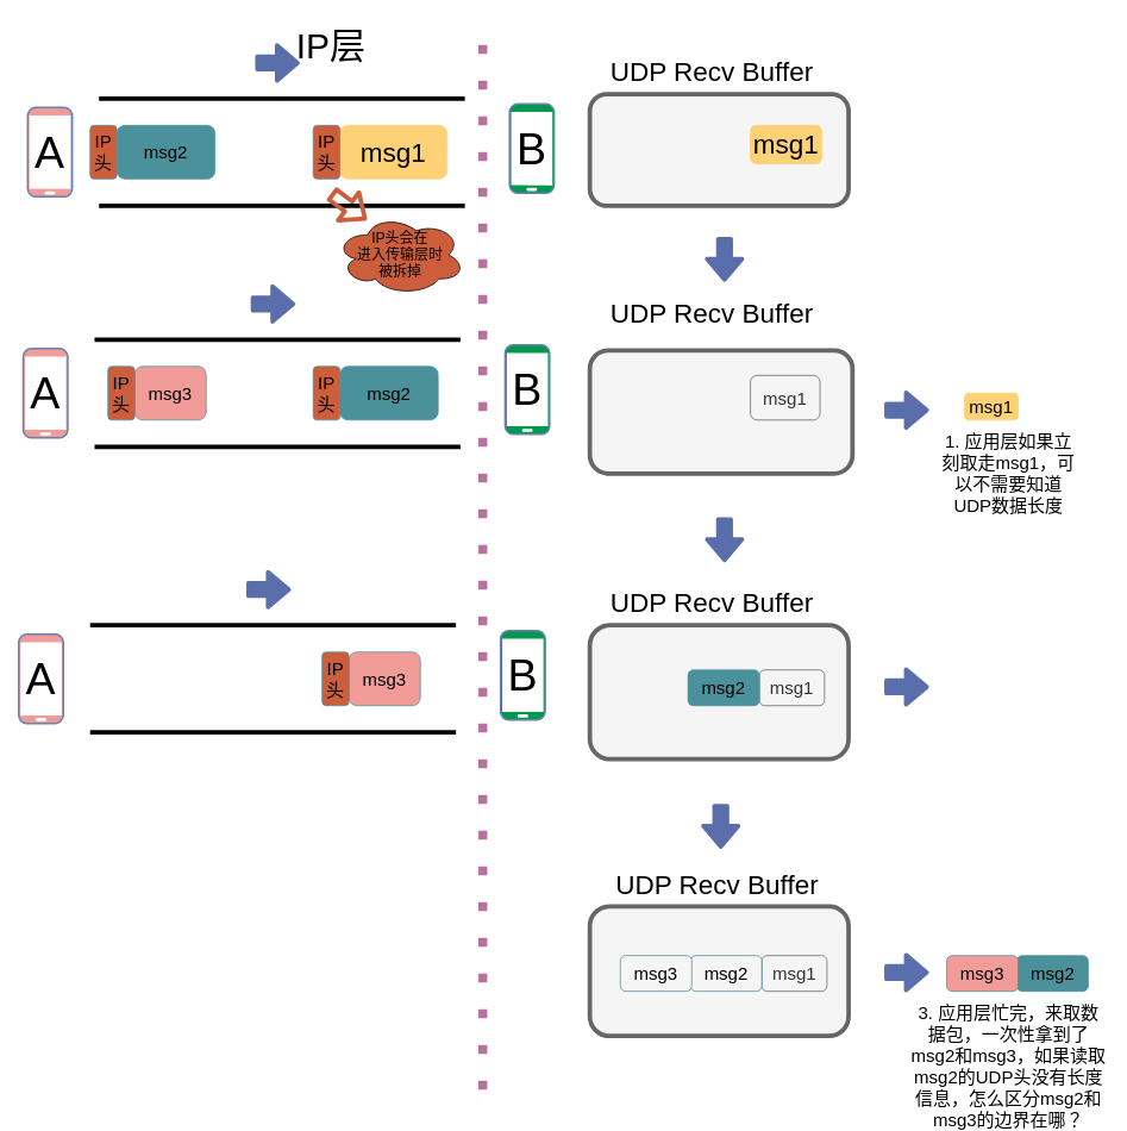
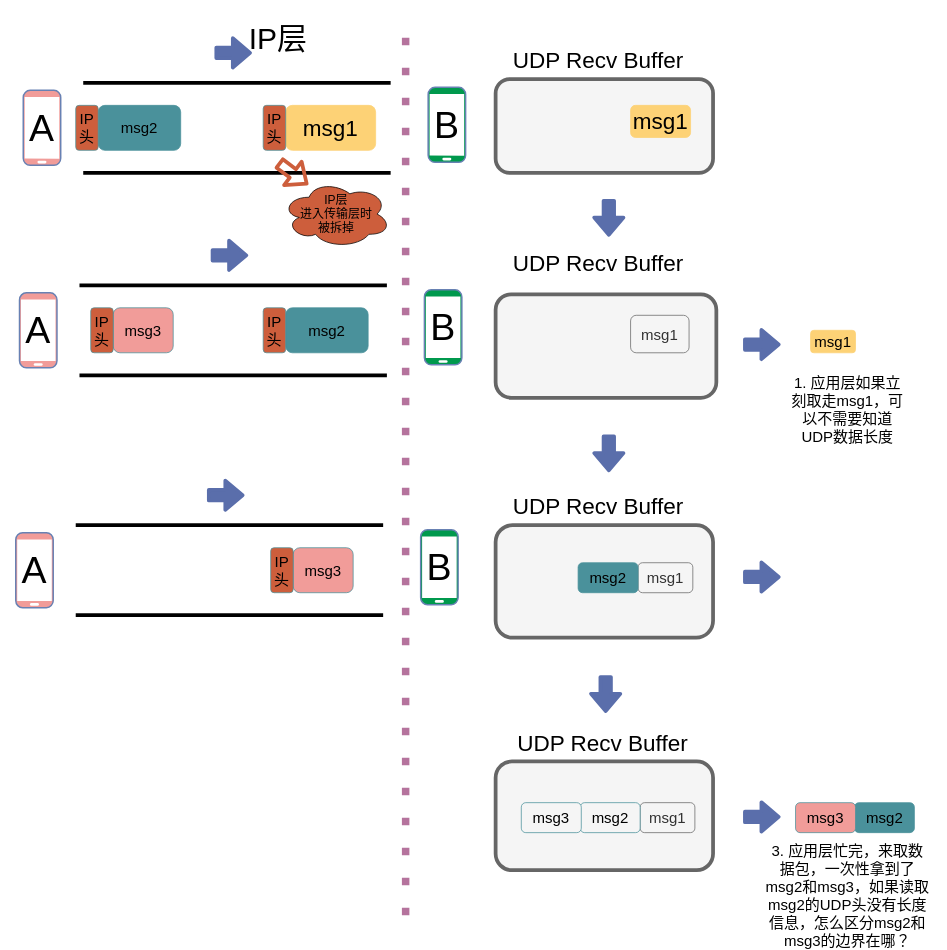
  <mxCell id="0" />
  <mxCell id="1" parent="0" />
  <mxCell id="2" value="" style="rounded=1;whiteSpace=wrap;html=1;strokeColor=#666666;strokeWidth=5;fillColor=#f5f5f5;fontColor=#333333;" parent="1" vertex="1"><mxGeometry x="660" y="392" width="294.39" height="138" as="geometry" /></mxCell>
  <mxCell id="3" value="" style="rounded=1;whiteSpace=wrap;html=1;strokeColor=#666666;strokeWidth=5;fillColor=#f5f5f5;fontColor=#333333;" parent="1" vertex="1"><mxGeometry x="660" y="700" width="290" height="150" as="geometry" /></mxCell>
  <mxCell id="4" value="&lt;font style=&quot;font-size: 30px&quot;&gt;UDP Recv Buffer&lt;/font&gt;" style="text;html=1;strokeColor=none;fillColor=none;align=center;verticalAlign=middle;whiteSpace=wrap;rounded=0;" parent="1" vertex="1"><mxGeometry x="681.5" y="665" width="230" height="20" as="geometry" /></mxCell>
  <mxCell id="5" value="" style="rounded=1;whiteSpace=wrap;html=1;strokeColor=#666666;strokeWidth=5;fillColor=#f5f5f5;fontColor=#333333;" parent="1" vertex="1"><mxGeometry x="660" y="105" width="290" height="125" as="geometry" /></mxCell>
  <mxCell id="6" value="&lt;font style=&quot;font-size: 20px&quot;&gt;msg2&lt;/font&gt;" style="rounded=1;whiteSpace=wrap;html=1;fillColor=#4A919B;strokeColor=#4A919B;" parent="1" vertex="1"><mxGeometry x="130" y="140" width="110" height="60" as="geometry" /></mxCell>
  <mxCell id="7" value="&lt;font style=&quot;font-size: 30px&quot;&gt;msg1&lt;/font&gt;" style="rounded=1;whiteSpace=wrap;html=1;fillColor=#FDD276;strokeColor=#FDD276;" parent="1" vertex="1"><mxGeometry x="380" y="140" width="120" height="60" as="geometry" /></mxCell>
  <mxCell id="8" value="" style="endArrow=none;html=1;strokeWidth=5;" parent="1" edge="1"><mxGeometry width="50" height="50" relative="1" as="geometry"><mxPoint x="110" y="230" as="sourcePoint" /><mxPoint x="520" y="230" as="targetPoint" /></mxGeometry></mxCell>
  <mxCell id="9" value="" style="endArrow=none;html=1;strokeWidth=5;" parent="1" edge="1"><mxGeometry width="50" height="50" relative="1" as="geometry"><mxPoint x="110" y="110" as="sourcePoint" /><mxPoint x="520" y="110" as="targetPoint" /></mxGeometry></mxCell>
  <mxCell id="10" value="" style="fontColor=#0066CC;verticalAlign=top;verticalLabelPosition=bottom;labelPosition=center;align=center;html=1;outlineConnect=0;strokeColor=#6881B3;gradientColor=none;gradientDirection=north;strokeWidth=2;shape=mxgraph.networks.mobile;fillColor=#F19C99;" parent="1" vertex="1"><mxGeometry x="30" y="120" width="50" height="100" as="geometry" /></mxCell>
  <mxCell id="11" value="&lt;font style=&quot;font-size: 50px&quot;&gt;A&lt;/font&gt;" style="text;html=1;strokeColor=none;fillColor=none;align=center;verticalAlign=middle;whiteSpace=wrap;rounded=0;" parent="1" vertex="1"><mxGeometry x="35" y="160" width="40" height="20" as="geometry" /></mxCell>
  <mxCell id="12" value="" style="fontColor=#0066CC;verticalAlign=top;verticalLabelPosition=bottom;labelPosition=center;align=center;html=1;outlineConnect=0;strokeColor=#6881B3;gradientColor=none;gradientDirection=north;strokeWidth=2;shape=mxgraph.networks.mobile;fillColor=#00994D;" parent="1" vertex="1"><mxGeometry x="570" y="116" width="50" height="100" as="geometry" /></mxCell>
  <mxCell id="13" value="&lt;font style=&quot;font-size: 50px&quot;&gt;B&lt;/font&gt;" style="text;html=1;strokeColor=none;fillColor=none;align=center;verticalAlign=middle;whiteSpace=wrap;rounded=0;" parent="1" vertex="1"><mxGeometry x="575" y="156" width="40" height="20" as="geometry" /></mxCell>
  <mxCell id="14" value="" style="shape=flexArrow;endArrow=classic;html=1;strokeWidth=5;strokeColor=#5A6EAB;fillColor=#5A6EAB;" parent="1" edge="1"><mxGeometry width="50" height="50" relative="1" as="geometry"><mxPoint x="285" y="70" as="sourcePoint" /><mxPoint x="335" y="70" as="targetPoint" /></mxGeometry></mxCell>
  <mxCell id="15" value="&lt;font style=&quot;font-size: 20px&quot;&gt;msg2&lt;/font&gt;" style="rounded=1;whiteSpace=wrap;html=1;fillColor=#4A919B;strokeColor=#4A919B;" parent="1" vertex="1"><mxGeometry x="380" y="410" width="110" height="60" as="geometry" /></mxCell>
  <mxCell id="16" value="" style="endArrow=none;html=1;strokeWidth=5;" parent="1" edge="1"><mxGeometry width="50" height="50" relative="1" as="geometry"><mxPoint x="105" y="500" as="sourcePoint" /><mxPoint x="515" y="500" as="targetPoint" /></mxGeometry></mxCell>
  <mxCell id="17" value="" style="endArrow=none;html=1;strokeWidth=5;" parent="1" edge="1"><mxGeometry width="50" height="50" relative="1" as="geometry"><mxPoint x="105" y="380" as="sourcePoint" /><mxPoint x="515" y="380" as="targetPoint" /></mxGeometry></mxCell>
  <mxCell id="18" value="" style="fontColor=#0066CC;verticalAlign=top;verticalLabelPosition=bottom;labelPosition=center;align=center;html=1;outlineConnect=0;strokeColor=#6881B3;gradientColor=none;gradientDirection=north;strokeWidth=2;shape=mxgraph.networks.mobile;fillColor=#F19C99;" parent="1" vertex="1"><mxGeometry x="25" y="390" width="50" height="100" as="geometry" /></mxCell>
  <mxCell id="19" value="&lt;font style=&quot;font-size: 50px&quot;&gt;A&lt;/font&gt;" style="text;html=1;strokeColor=none;fillColor=none;align=center;verticalAlign=middle;whiteSpace=wrap;rounded=0;" parent="1" vertex="1"><mxGeometry x="30" y="430" width="40" height="20" as="geometry" /></mxCell>
  <mxCell id="20" value="" style="fontColor=#0066CC;verticalAlign=top;verticalLabelPosition=bottom;labelPosition=center;align=center;html=1;outlineConnect=0;strokeColor=#6881B3;gradientColor=none;gradientDirection=north;strokeWidth=2;shape=mxgraph.networks.mobile;fillColor=#00994D;" parent="1" vertex="1"><mxGeometry x="565" y="386" width="50" height="100" as="geometry" /></mxCell>
  <mxCell id="21" value="&lt;font style=&quot;font-size: 50px&quot;&gt;B&lt;/font&gt;" style="text;html=1;strokeColor=none;fillColor=none;align=center;verticalAlign=middle;whiteSpace=wrap;rounded=0;" parent="1" vertex="1"><mxGeometry x="570" y="426" width="40" height="20" as="geometry" /></mxCell>
  <mxCell id="22" value="" style="shape=flexArrow;endArrow=classic;html=1;strokeWidth=5;strokeColor=#5A6EAB;fillColor=#5A6EAB;" parent="1" edge="1"><mxGeometry width="50" height="50" relative="1" as="geometry"><mxPoint x="280" y="340" as="sourcePoint" /><mxPoint x="330" y="340" as="targetPoint" /></mxGeometry></mxCell>
  <mxCell id="23" value="&lt;font style=&quot;font-size: 20px&quot;&gt;msg3&lt;/font&gt;" style="rounded=1;whiteSpace=wrap;html=1;strokeColor=#4A919B;fillColor=#F19C99;" parent="1" vertex="1"><mxGeometry x="150" y="410" width="80" height="60" as="geometry" /></mxCell>
  <mxCell id="24" value="&lt;font style=&quot;font-size: 20px&quot;&gt;msg1&lt;/font&gt;" style="rounded=1;whiteSpace=wrap;html=1;fillColor=#f5f5f5;strokeColor=#666666;sketch=0;fontColor=#333333;" parent="1" vertex="1"><mxGeometry x="840" y="420" width="78" height="50" as="geometry" /></mxCell>
  <mxCell id="25" value="" style="endArrow=none;html=1;strokeWidth=5;" parent="1" edge="1"><mxGeometry width="50" height="50" relative="1" as="geometry"><mxPoint x="100" y="820" as="sourcePoint" /><mxPoint x="510" y="820" as="targetPoint" /></mxGeometry></mxCell>
  <mxCell id="26" value="" style="endArrow=none;html=1;strokeWidth=5;" parent="1" edge="1"><mxGeometry width="50" height="50" relative="1" as="geometry"><mxPoint x="100" y="700" as="sourcePoint" /><mxPoint x="510" y="700" as="targetPoint" /></mxGeometry></mxCell>
  <mxCell id="27" value="" style="fontColor=#0066CC;verticalAlign=top;verticalLabelPosition=bottom;labelPosition=center;align=center;html=1;outlineConnect=0;strokeColor=#6881B3;gradientColor=none;gradientDirection=north;strokeWidth=2;shape=mxgraph.networks.mobile;fillColor=#F19C99;" parent="1" vertex="1"><mxGeometry x="20" y="710" width="50" height="100" as="geometry" /></mxCell>
  <mxCell id="28" value="&lt;font style=&quot;font-size: 50px&quot;&gt;A&lt;/font&gt;" style="text;html=1;strokeColor=none;fillColor=none;align=center;verticalAlign=middle;whiteSpace=wrap;rounded=0;" parent="1" vertex="1"><mxGeometry x="25" y="750" width="40" height="20" as="geometry" /></mxCell>
  <mxCell id="29" value="" style="fontColor=#0066CC;verticalAlign=top;verticalLabelPosition=bottom;labelPosition=center;align=center;html=1;outlineConnect=0;strokeColor=#6881B3;gradientColor=none;gradientDirection=north;strokeWidth=2;shape=mxgraph.networks.mobile;fillColor=#00994D;" parent="1" vertex="1"><mxGeometry x="560" y="706" width="50" height="100" as="geometry" /></mxCell>
  <mxCell id="30" value="&lt;font style=&quot;font-size: 50px&quot;&gt;B&lt;/font&gt;" style="text;html=1;strokeColor=none;fillColor=none;align=center;verticalAlign=middle;whiteSpace=wrap;rounded=0;" parent="1" vertex="1"><mxGeometry x="565" y="746" width="40" height="20" as="geometry" /></mxCell>
  <mxCell id="31" value="" style="shape=flexArrow;endArrow=classic;html=1;strokeWidth=5;strokeColor=#5A6EAB;fillColor=#5A6EAB;" parent="1" edge="1"><mxGeometry width="50" height="50" relative="1" as="geometry"><mxPoint x="275" y="660" as="sourcePoint" /><mxPoint x="325" y="660" as="targetPoint" /></mxGeometry></mxCell>
  <mxCell id="32" value="&lt;font style=&quot;font-size: 20px&quot;&gt;msg3&lt;/font&gt;" style="rounded=1;whiteSpace=wrap;html=1;strokeColor=#4A919B;fillColor=#F19C99;" parent="1" vertex="1"><mxGeometry x="390" y="730" width="80" height="60" as="geometry" /></mxCell>
  <mxCell id="33" value="&lt;font style=&quot;font-size: 20px&quot;&gt;msg1&lt;/font&gt;" style="rounded=1;whiteSpace=wrap;html=1;fillColor=#f5f5f5;strokeColor=#666666;fontColor=#333333;" parent="1" vertex="1"><mxGeometry x="850" y="750" width="73" height="40" as="geometry" /></mxCell>
  <mxCell id="34" value="&lt;font style=&quot;font-size: 20px&quot;&gt;msg2&lt;/font&gt;" style="rounded=1;whiteSpace=wrap;html=1;fillColor=#4A919B;strokeColor=#4A919B;" parent="1" vertex="1"><mxGeometry x="770" y="750" width="80" height="40" as="geometry" /></mxCell>
  <mxCell id="35" value="&lt;font style=&quot;font-size: 30px&quot;&gt;UDP Recv Buffer&lt;/font&gt;" style="text;html=1;strokeColor=none;fillColor=none;align=center;verticalAlign=middle;whiteSpace=wrap;rounded=0;" parent="1" vertex="1"><mxGeometry x="681.5" y="70" width="230" height="20" as="geometry" /></mxCell>
  <mxCell id="36" value="" style="rounded=1;whiteSpace=wrap;html=1;strokeColor=#666666;strokeWidth=5;fillColor=#f5f5f5;fontColor=#333333;" parent="1" vertex="1"><mxGeometry x="660" y="1015" width="290" height="145" as="geometry" /></mxCell>
  <mxCell id="37" value="&lt;font style=&quot;font-size: 30px&quot;&gt;UDP Recv Buffer&lt;/font&gt;" style="text;html=1;strokeColor=none;fillColor=none;align=center;verticalAlign=middle;whiteSpace=wrap;rounded=0;" parent="1" vertex="1"><mxGeometry x="688" y="980" width="230" height="20" as="geometry" /></mxCell>
  <mxCell id="38" value="&lt;font style=&quot;font-size: 30px&quot;&gt;UDP Recv Buffer&lt;/font&gt;" style="text;html=1;strokeColor=none;fillColor=none;align=center;verticalAlign=middle;whiteSpace=wrap;rounded=0;" parent="1" vertex="1"><mxGeometry x="681.5" y="340" width="230" height="20" as="geometry" /></mxCell>
  <mxCell id="39" value="" style="shape=flexArrow;endArrow=classic;html=1;strokeWidth=5;strokeColor=#5A6EAB;fillColor=#5A6EAB;" parent="1" edge="1"><mxGeometry width="50" height="50" relative="1" as="geometry"><mxPoint x="811" y="264.85" as="sourcePoint" /><mxPoint x="811" y="315.14" as="targetPoint" /></mxGeometry></mxCell>
  <mxCell id="40" value="" style="shape=flexArrow;endArrow=classic;html=1;strokeWidth=5;strokeColor=#5A6EAB;fillColor=#5A6EAB;" parent="1" edge="1"><mxGeometry width="50" height="50" relative="1" as="geometry"><mxPoint x="811" y="579" as="sourcePoint" /><mxPoint x="811" y="629.29" as="targetPoint" /></mxGeometry></mxCell>
  <mxCell id="41" value="" style="shape=flexArrow;endArrow=classic;html=1;strokeWidth=5;strokeColor=#5A6EAB;fillColor=#5A6EAB;" parent="1" edge="1"><mxGeometry width="50" height="50" relative="1" as="geometry"><mxPoint x="806.78" y="900" as="sourcePoint" /><mxPoint x="806.78" y="950.29" as="targetPoint" /></mxGeometry></mxCell>
  <mxCell id="42" value="&lt;font style=&quot;font-size: 20px&quot;&gt;msg1&lt;/font&gt;" style="rounded=1;whiteSpace=wrap;html=1;fillColor=#FDD276;strokeColor=#FDD276;" parent="1" vertex="1"><mxGeometry x="1080" y="440" width="60" height="30" as="geometry" /></mxCell>
- <mxCell id="43" value="&lt;font style=&quot;font-size: 20px&quot;&gt;1. 应用层如果立刻取走msg1，可以不需要知道UDP数据长度&lt;/font&gt;" style="text;html=1;strokeColor=none;fillColor=none;align=center;verticalAlign=middle;whiteSpace=wrap;rounded=0;" parent="1" vertex="1"><mxGeometry x="1047.5" y="480" width="162.5" height="100" as="geometry" /></mxCell>
+ <mxCell id="43" value="&lt;font style=&quot;font-size: 20px&quot;&gt;1. 应用层如果立刻取走msg1，可以不需要知道UDP数据长度&lt;/font&gt;" style="text;html=1;strokeColor=none;fillColor=none;align=center;verticalAlign=middle;whiteSpace=wrap;rounded=0;" parent="1" vertex="1"><mxGeometry x="1047.5" y="495" width="162.5" height="100" as="geometry" /></mxCell>
  <mxCell id="44" value="" style="shape=flexArrow;endArrow=classic;html=1;strokeWidth=5;strokeColor=#5A6EAB;fillColor=#5A6EAB;" parent="1" edge="1"><mxGeometry width="50" height="50" relative="1" as="geometry"><mxPoint x="990" y="459" as="sourcePoint" /><mxPoint x="1040" y="459" as="targetPoint" /></mxGeometry></mxCell>
  <mxCell id="45" value="" style="shape=flexArrow;endArrow=classic;html=1;strokeWidth=5;strokeColor=#5A6EAB;fillColor=#5A6EAB;" parent="1" edge="1"><mxGeometry width="50" height="50" relative="1" as="geometry"><mxPoint x="990" y="769" as="sourcePoint" /><mxPoint x="1040" y="769" as="targetPoint" /></mxGeometry></mxCell>
  <mxCell id="46" value="&lt;font style=&quot;font-size: 20px&quot;&gt;3. 应用层忙完，来取数据包，一次性拿到了msg2和msg3，如果读取msg2的UDP头没有长度信息，怎么区分msg2和msg3的边界在哪？&lt;/font&gt;" style="text;html=1;strokeColor=none;fillColor=none;align=center;verticalAlign=middle;whiteSpace=wrap;rounded=0;" parent="1" vertex="1"><mxGeometry x="1017.5" y="1140" width="222.5" height="105" as="geometry" /></mxCell>
  <mxCell id="47" value="" style="shape=flexArrow;endArrow=classic;html=1;strokeWidth=5;strokeColor=#5A6EAB;fillColor=#5A6EAB;fontSize=20;" parent="1" edge="1"><mxGeometry width="50" height="50" relative="1" as="geometry"><mxPoint x="990" y="1089" as="sourcePoint" /><mxPoint x="1040" y="1089" as="targetPoint" /></mxGeometry></mxCell>
  <mxCell id="48" value="&lt;font style=&quot;font-size: 20px&quot;&gt;msg2&lt;/font&gt;" style="rounded=1;whiteSpace=wrap;html=1;fillColor=#4A919B;strokeColor=#4A919B;" parent="1" vertex="1"><mxGeometry x="1138.5" y="1070" width="80" height="40" as="geometry" /></mxCell>
  <mxCell id="49" value="&lt;font style=&quot;font-size: 20px;&quot;&gt;msg3&lt;/font&gt;" style="rounded=1;whiteSpace=wrap;html=1;strokeColor=#4A919B;fillColor=#F19C99;fontSize=20;" parent="1" vertex="1"><mxGeometry x="1060" y="1070" width="80" height="40" as="geometry" /></mxCell>
  <mxCell id="50" value="&lt;font style=&quot;font-size: 20px&quot;&gt;msg1&lt;/font&gt;" style="rounded=1;whiteSpace=wrap;html=1;fillColor=#f5f5f5;strokeColor=#666666;fontColor=#333333;" parent="1" vertex="1"><mxGeometry x="852.75" y="1070" width="73" height="40" as="geometry" /></mxCell>
  <mxCell id="51" value="&lt;font style=&quot;font-size: 20px&quot;&gt;msg2&lt;/font&gt;" style="rounded=1;whiteSpace=wrap;html=1;strokeColor=#4A919B;fillColor=#F5F5F5;" parent="1" vertex="1"><mxGeometry x="772.75" y="1070" width="80" height="40" as="geometry" /></mxCell>
  <mxCell id="52" value="&lt;font style=&quot;font-size: 20px;&quot;&gt;msg3&lt;/font&gt;" style="rounded=1;whiteSpace=wrap;html=1;strokeColor=#4A919B;fontSize=20;fillColor=#F5F5F5;" parent="1" vertex="1"><mxGeometry x="694.25" y="1070" width="80" height="40" as="geometry" /></mxCell>
  <mxCell id="53" value="&lt;font style=&quot;font-size: 20px&quot;&gt;IP头&lt;/font&gt;" style="rounded=1;whiteSpace=wrap;html=1;strokeColor=#4A919B;fillColor=#CD5E3C;" vertex="1" parent="1"><mxGeometry x="100" y="140" width="30" height="60" as="geometry" /></mxCell>
  <mxCell id="54" value="&lt;font style=&quot;font-size: 20px&quot;&gt;IP头&lt;/font&gt;" style="rounded=1;whiteSpace=wrap;html=1;strokeColor=#4A919B;fillColor=#CD5E3C;" vertex="1" parent="1"><mxGeometry x="350" y="140" width="30" height="60" as="geometry" /></mxCell>
  <mxCell id="55" value="&lt;font style=&quot;font-size: 20px&quot;&gt;IP头&lt;/font&gt;" style="rounded=1;whiteSpace=wrap;html=1;strokeColor=#4A919B;fillColor=#CD5E3C;" vertex="1" parent="1"><mxGeometry x="350" y="410" width="30" height="60" as="geometry" /></mxCell>
  <mxCell id="56" value="&lt;font style=&quot;font-size: 20px&quot;&gt;IP头&lt;/font&gt;" style="rounded=1;whiteSpace=wrap;html=1;strokeColor=#4A919B;fillColor=#CD5E3C;" vertex="1" parent="1"><mxGeometry x="120" y="410" width="30" height="60" as="geometry" /></mxCell>
  <mxCell id="57" value="&lt;font style=&quot;font-size: 20px&quot;&gt;IP头&lt;/font&gt;" style="rounded=1;whiteSpace=wrap;html=1;strokeColor=#4A919B;fillColor=#CD5E3C;" vertex="1" parent="1"><mxGeometry x="360" y="730" width="30" height="60" as="geometry" /></mxCell>
  <mxCell id="58" value="" style="endArrow=none;dashed=1;html=1;dashPattern=1 3;strokeWidth=10;strokeColor=#B5739D;" edge="1" parent="1"><mxGeometry width="50" height="50" relative="1" as="geometry"><mxPoint x="540" y="1220" as="sourcePoint" /><mxPoint x="540" y="20" as="targetPoint" /></mxGeometry></mxCell>
  <mxCell id="59" value="&lt;font style=&quot;font-size: 40px&quot;&gt;IP层&lt;/font&gt;" style="text;html=1;strokeColor=none;fillColor=none;align=center;verticalAlign=middle;whiteSpace=wrap;rounded=0;" vertex="1" parent="1"><mxGeometry x="325" y="40" width="90" height="20" as="geometry" /></mxCell>
- <mxCell id="60" value="&lt;font style=&quot;font-size: 16px&quot;&gt;IP头会在&lt;br&gt;进入传输层时&lt;br&gt;被拆掉&lt;/font&gt;" style="ellipse;shape=cloud;whiteSpace=wrap;html=1;fillColor=#CD5E3C;" vertex="1" parent="1"><mxGeometry x="375" y="240" width="145" height="90" as="geometry" /></mxCell>
+ <mxCell id="60" value="&lt;font style=&quot;font-size: 16px&quot;&gt;IP层&lt;br&gt;进入传输层时&lt;br&gt;被拆掉&lt;/font&gt;" style="ellipse;shape=cloud;whiteSpace=wrap;html=1;fillColor=#CD5E3C;" vertex="1" parent="1"><mxGeometry x="375" y="240" width="145" height="90" as="geometry" /></mxCell>
  <mxCell id="61" value="" style="shape=flexArrow;endArrow=classic;html=1;strokeWidth=5;strokeColor=#CD5E3C;" edge="1" parent="1"><mxGeometry width="50" height="50" relative="1" as="geometry"><mxPoint x="370" y="216" as="sourcePoint" /><mxPoint x="410" y="246" as="targetPoint" /></mxGeometry></mxCell>
  <mxCell id="62" value="&lt;font style=&quot;font-size: 30px&quot;&gt;msg1&lt;/font&gt;" style="rounded=1;whiteSpace=wrap;html=1;fillColor=#FDD276;strokeColor=#FDD276;" vertex="1" parent="1"><mxGeometry x="840" y="140" width="80" height="42.88" as="geometry" /></mxCell>
